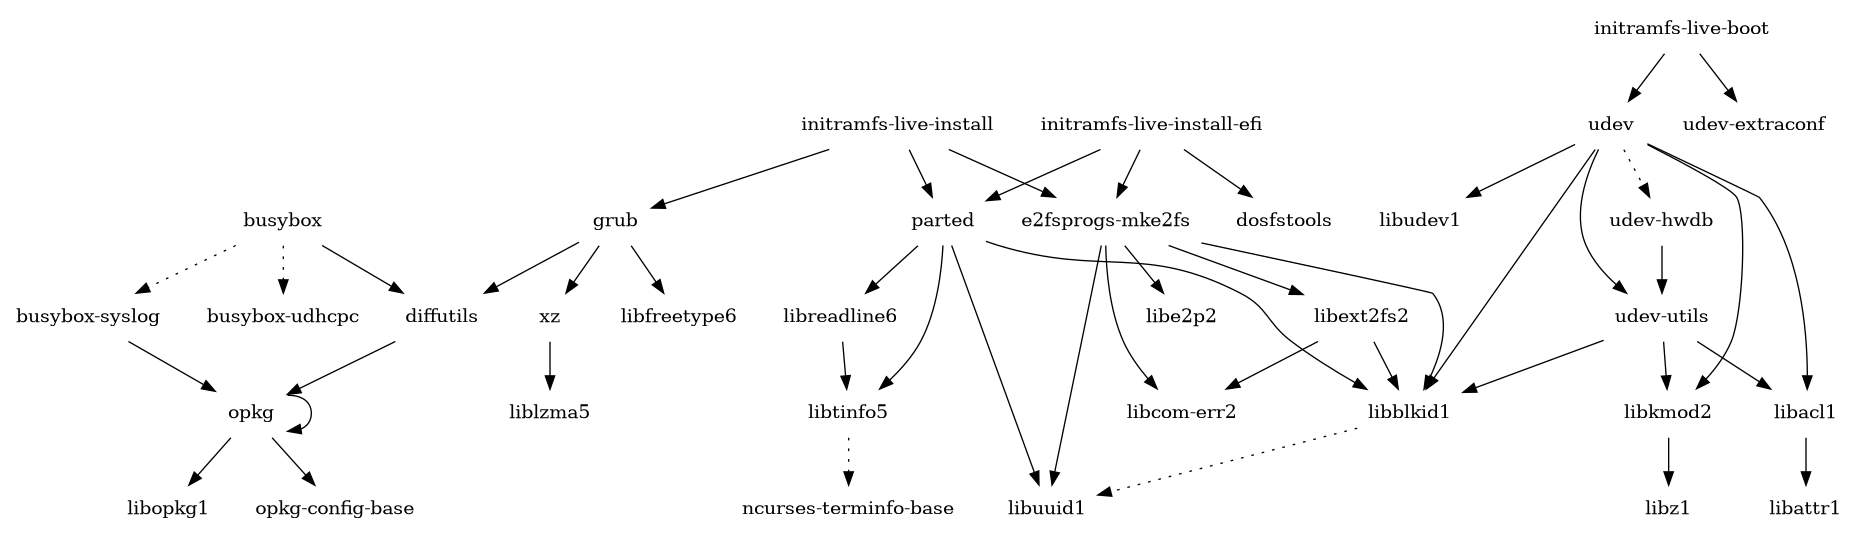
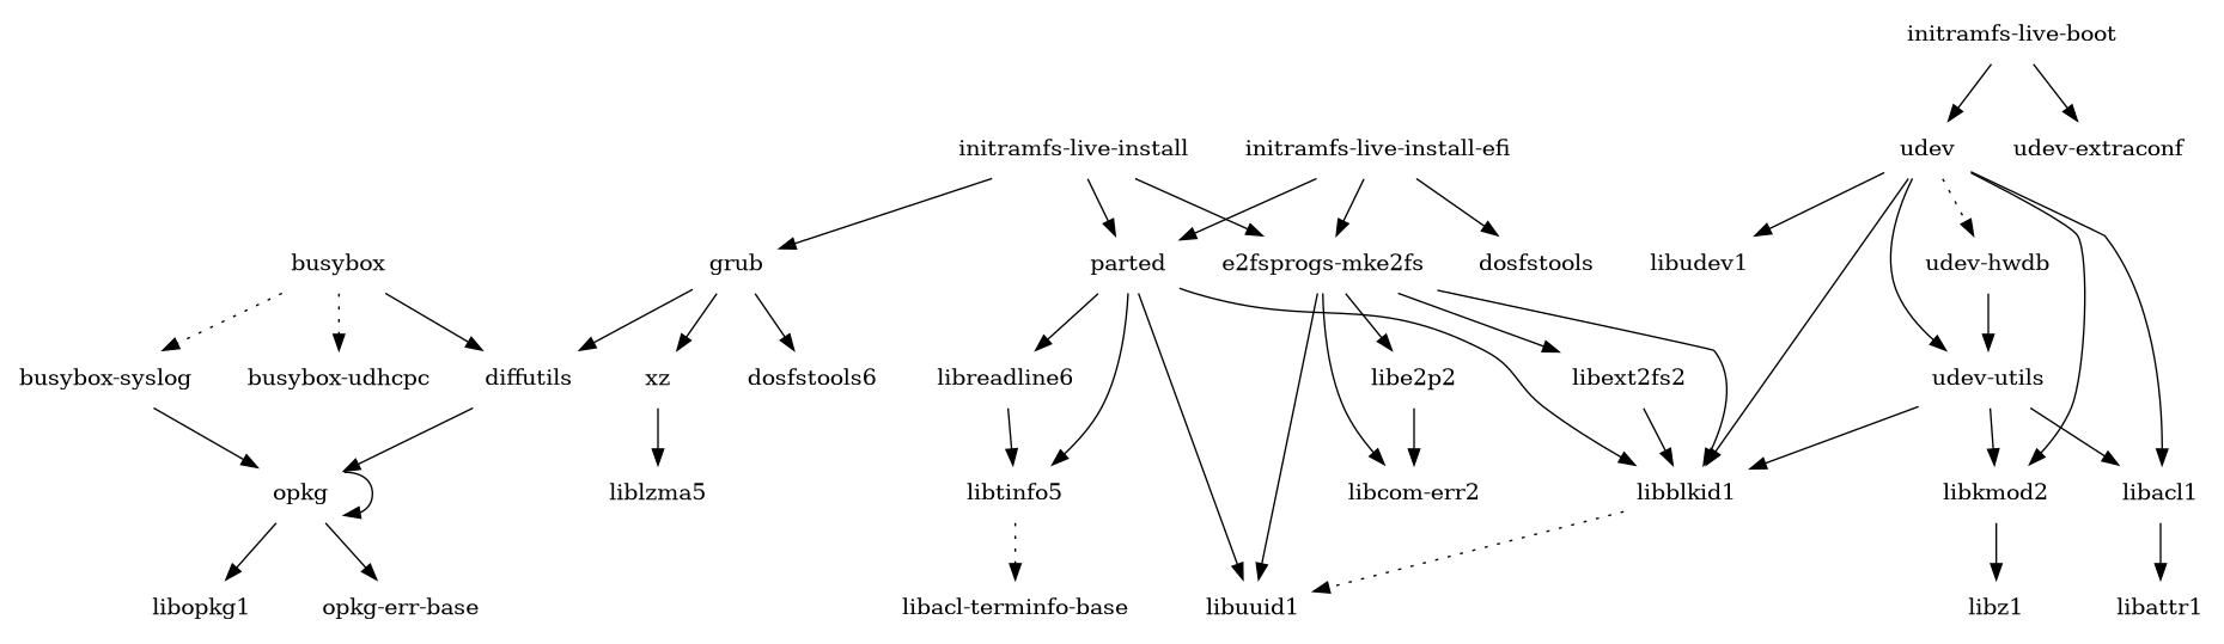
  digraph {
    node [shape=plaintext]
    busybox
    "busybox-syslog"
    "busybox-udhcpc"
    diffutils
    opkg
    libopkg1
-   "opkg-config-base"
+   "opkg-config-base" [label="opkg-err-base"]
    "e2fsprogs-mke2fs"
    libblkid1
    "libcom-err2"
    libe2p2
    libext2fs2
    libuuid1
    grub
-   libfreetype6
+   libfreetype6 [label=dosfstools6]
    xz
    liblzma5
    "initramfs-live-boot"
    udev
    "udev-extraconf"
    libacl1
    libkmod2
    libudev1
    "udev-hwdb"
    "udev-utils"
    libattr1
    libz1
    "initramfs-live-install"
    parted
    libreadline6
    libtinfo5
-   "ncurses-terminfo-base"
+   "ncurses-terminfo-base" [label="libacl-terminfo-base"]
    "initramfs-live-install-efi"
    dosfstools
    busybox -> "busybox-syslog" [style=dotted]
    busybox -> "busybox-udhcpc" [style=dotted]
    busybox -> diffutils
    "busybox-syslog" -> opkg
    diffutils -> opkg
    opkg -> opkg
    opkg -> libopkg1
    opkg -> "opkg-config-base"
    "e2fsprogs-mke2fs" -> libblkid1
    "e2fsprogs-mke2fs" -> "libcom-err2"
    "e2fsprogs-mke2fs" -> libe2p2
    "e2fsprogs-mke2fs" -> libext2fs2
    "e2fsprogs-mke2fs" -> libuuid1
    libblkid1 -> libuuid1 [style=dotted]
    libext2fs2 -> libblkid1
-   libext2fs2 -> "libcom-err2"
+   libe2p2 -> "libcom-err2"
    grub -> diffutils
    grub -> libfreetype6
    grub -> xz
    xz -> liblzma5
    "initramfs-live-boot" -> udev
    "initramfs-live-boot" -> "udev-extraconf"
    udev -> libblkid1
    udev -> libacl1
    udev -> libkmod2
    udev -> libudev1
    udev -> "udev-hwdb" [style=dotted]
    udev -> "udev-utils"
    libacl1 -> libattr1
    libkmod2 -> libz1
    "udev-hwdb" -> "udev-utils"
    "udev-utils" -> libblkid1
    "udev-utils" -> libacl1
    "udev-utils" -> libkmod2
    "initramfs-live-install" -> "e2fsprogs-mke2fs"
    "initramfs-live-install" -> grub
    "initramfs-live-install" -> parted
    parted -> libblkid1
    parted -> libuuid1
    parted -> libreadline6
    parted -> libtinfo5
    libreadline6 -> libtinfo5
    libtinfo5 -> "ncurses-terminfo-base" [style=dotted]
    "initramfs-live-install-efi" -> "e2fsprogs-mke2fs"
    "initramfs-live-install-efi" -> parted
    "initramfs-live-install-efi" -> dosfstools
  }
